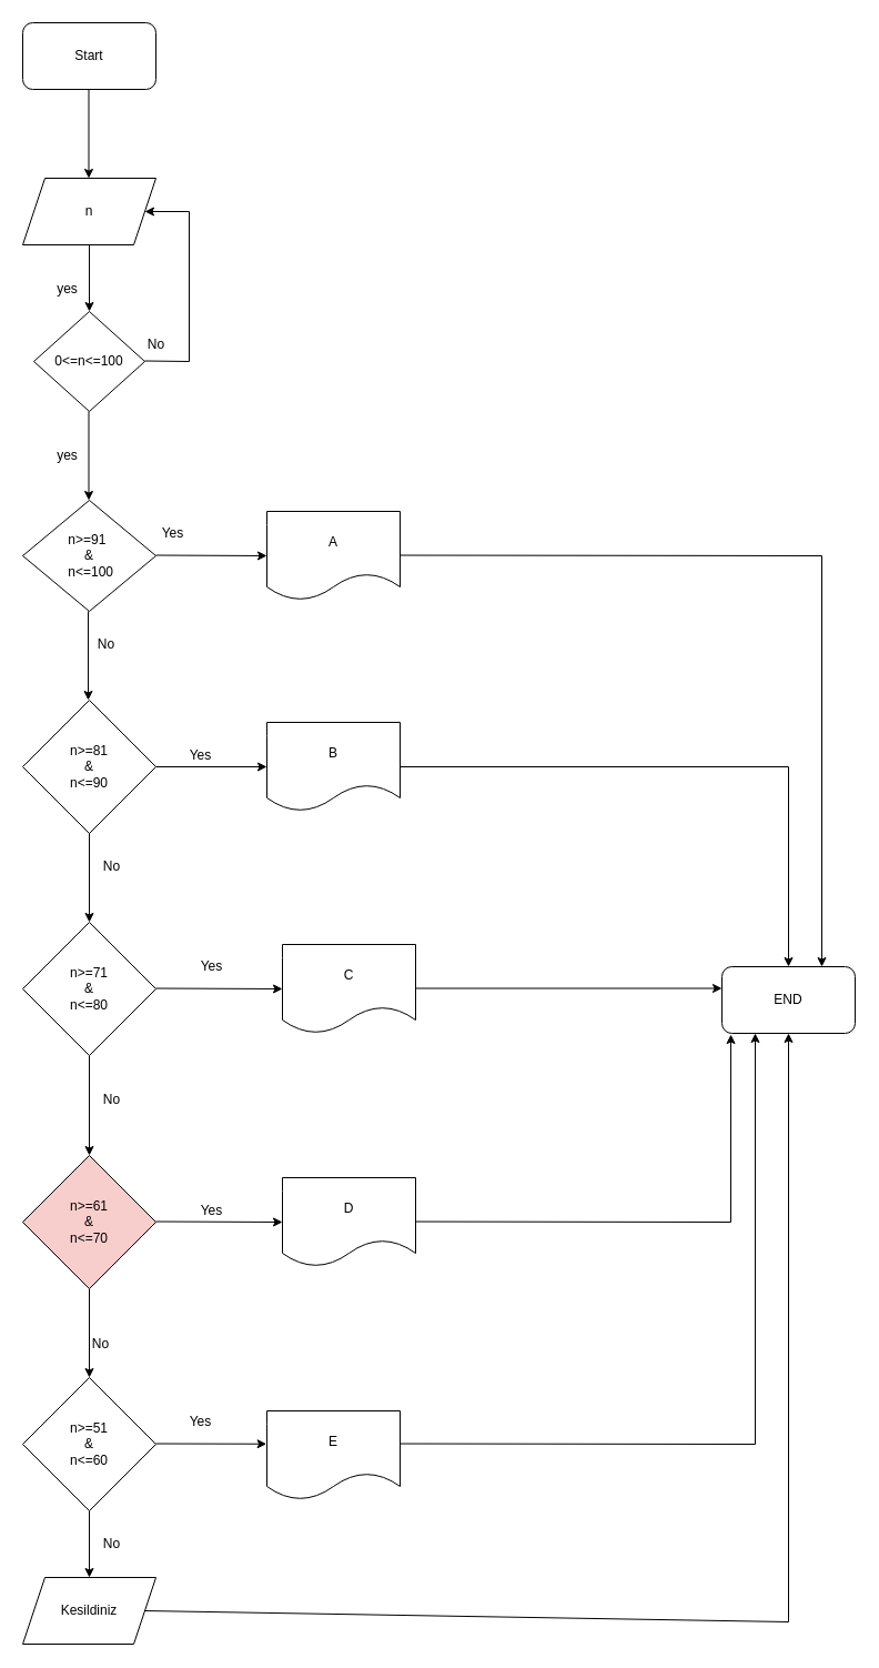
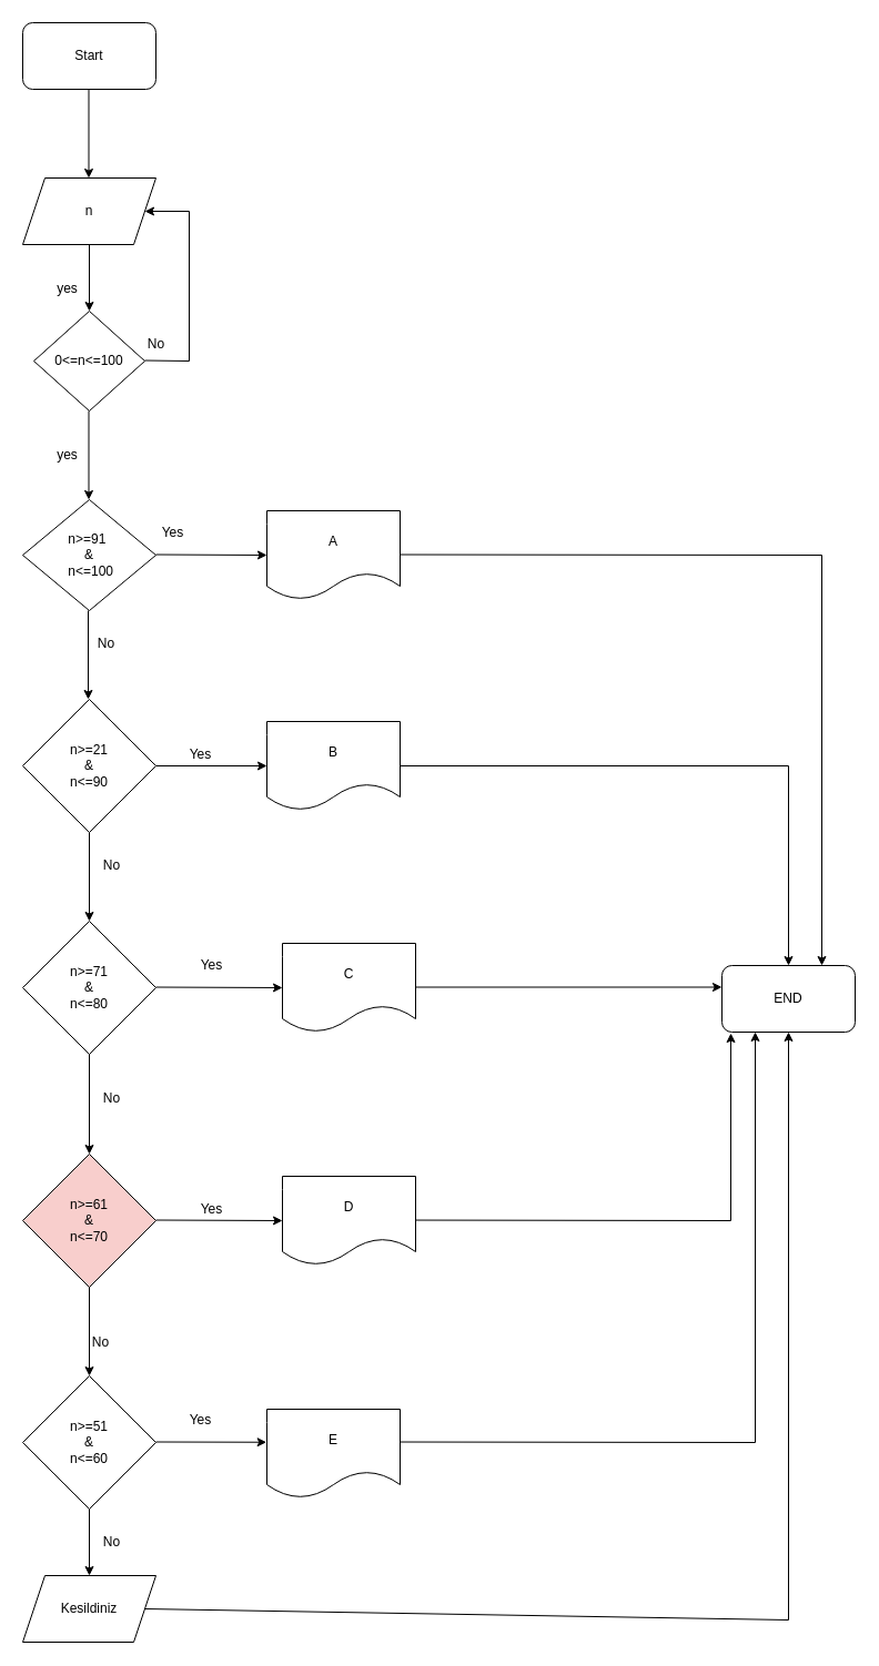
  <mxCell id="0" />
  <mxCell id="1" parent="0" />
  <mxCell id="2" value="Start" style="rounded=1;whiteSpace=wrap;html=1;" parent="1" vertex="1"><mxGeometry x="20" y="20" width="120" height="60" as="geometry" /></mxCell>
  <mxCell id="3" value="" style="endArrow=classic;html=1;rounded=0;" parent="1" edge="1"><mxGeometry width="50" height="50" relative="1" as="geometry"><mxPoint x="79.5" y="80" as="sourcePoint" /><mxPoint x="79.5" y="160" as="targetPoint" /></mxGeometry></mxCell>
  <mxCell id="4" value="n" style="shape=parallelogram;perimeter=parallelogramPerimeter;whiteSpace=wrap;html=1;fixedSize=1;" parent="1" vertex="1"><mxGeometry x="20" y="160" width="120" height="60" as="geometry" /></mxCell>
  <mxCell id="5" value="0&amp;lt;=n&amp;lt;=100" style="rhombus;whiteSpace=wrap;html=1;" parent="1" vertex="1"><mxGeometry x="30" y="280" width="100" height="90" as="geometry" /></mxCell>
  <mxCell id="6" value="" style="endArrow=classic;html=1;rounded=0;exitX=0.5;exitY=1;exitDx=0;exitDy=0;entryX=0.5;entryY=0;entryDx=0;entryDy=0;" parent="1" source="4" target="5" edge="1"><mxGeometry width="50" height="50" relative="1" as="geometry"><mxPoint x="100" y="280" as="sourcePoint" /><mxPoint x="170" y="280" as="targetPoint" /></mxGeometry></mxCell>
  <mxCell id="7" value="" style="endArrow=classic;html=1;rounded=0;" parent="1" target="4" edge="1"><mxGeometry width="50" height="50" relative="1" as="geometry"><mxPoint x="130" y="324.5" as="sourcePoint" /><mxPoint x="170" y="180" as="targetPoint" /><Array as="points"><mxPoint x="170" y="325" /><mxPoint x="170" y="190" /></Array></mxGeometry></mxCell>
  <mxCell id="8" value="" style="endArrow=classic;html=1;rounded=0;elbow=vertical;" parent="1" edge="1"><mxGeometry width="50" height="50" relative="1" as="geometry"><mxPoint x="79.5" y="370" as="sourcePoint" /><mxPoint x="79.5" y="450" as="targetPoint" /><Array as="points" /></mxGeometry></mxCell>
  <mxCell id="9" value="n&amp;gt;=91&amp;nbsp;&lt;br&gt;&amp;amp;&lt;br&gt;&amp;nbsp;n&amp;lt;=100" style="rhombus;whiteSpace=wrap;html=1;" parent="1" vertex="1"><mxGeometry x="20" y="450" width="120" height="100" as="geometry" /></mxCell>
  <mxCell id="10" value="No" style="text;html=1;align=center;verticalAlign=middle;resizable=0;points=[];autosize=1;strokeColor=none;fillColor=none;" parent="1" vertex="1"><mxGeometry x="125" y="300" width="30" height="20" as="geometry" /></mxCell>
  <mxCell id="11" value="" style="endArrow=classic;html=1;rounded=0;elbow=vertical;entryX=0;entryY=0.5;entryDx=0;entryDy=0;" parent="1" target="43" edge="1"><mxGeometry width="50" height="50" relative="1" as="geometry"><mxPoint x="140" y="499.5" as="sourcePoint" /><mxPoint x="250" y="500" as="targetPoint" /></mxGeometry></mxCell>
  <mxCell id="12" value="Yes" style="text;html=1;align=center;verticalAlign=middle;resizable=0;points=[];autosize=1;strokeColor=none;fillColor=none;" parent="1" vertex="1"><mxGeometry x="140" y="470" width="30" height="20" as="geometry" /></mxCell>
  <mxCell id="13" value="" style="endArrow=classic;html=1;rounded=0;elbow=vertical;" parent="1" edge="1"><mxGeometry width="50" height="50" relative="1" as="geometry"><mxPoint x="79" y="550" as="sourcePoint" /><mxPoint x="79" y="630" as="targetPoint" /><Array as="points" /></mxGeometry></mxCell>
- <mxCell id="14" value="n&amp;gt;=81&lt;br&gt;&amp;amp;&lt;br&gt;n&amp;lt;=90" style="rhombus;whiteSpace=wrap;html=1;" parent="1" vertex="1"><mxGeometry x="20" y="630" width="120" height="120" as="geometry" /></mxCell>
+ <mxCell id="14" value="n&amp;gt;=21&lt;br&gt;&amp;amp;&lt;br&gt;n&amp;lt;=90" style="rhombus;whiteSpace=wrap;html=1;" parent="1" vertex="1"><mxGeometry x="20" y="630" width="120" height="120" as="geometry" /></mxCell>
  <mxCell id="15" value="No" style="text;html=1;align=center;verticalAlign=middle;resizable=0;points=[];autosize=1;strokeColor=none;fillColor=none;" parent="1" vertex="1"><mxGeometry x="80" y="570" width="30" height="20" as="geometry" /></mxCell>
  <mxCell id="16" value="n&amp;gt;=71&lt;br&gt;&amp;amp;&lt;br&gt;n&amp;lt;=80" style="rhombus;whiteSpace=wrap;html=1;" parent="1" vertex="1"><mxGeometry x="20" y="830" width="120" height="120" as="geometry" /></mxCell>
  <mxCell id="17" value="n&amp;gt;=61&lt;br&gt;&amp;amp;&lt;br&gt;n&amp;lt;=70" style="rhombus;whiteSpace=wrap;html=1;fillColor=#f8cecc;" parent="1" vertex="1"><mxGeometry x="20" y="1040" width="120" height="120" as="geometry" /></mxCell>
  <mxCell id="18" value="&lt;span&gt;n&amp;gt;=51&lt;/span&gt;&lt;br&gt;&lt;span&gt;&amp;amp;&lt;/span&gt;&lt;br&gt;&lt;span&gt;n&amp;lt;=60&lt;/span&gt;" style="rhombus;whiteSpace=wrap;html=1;" parent="1" vertex="1"><mxGeometry x="20" y="1240" width="120" height="120" as="geometry" /></mxCell>
  <mxCell id="19" value="" style="endArrow=classic;html=1;rounded=0;elbow=vertical;exitX=0.5;exitY=1;exitDx=0;exitDy=0;entryX=0.5;entryY=0;entryDx=0;entryDy=0;" parent="1" source="14" target="16" edge="1"><mxGeometry width="50" height="50" relative="1" as="geometry"><mxPoint x="80" y="770" as="sourcePoint" /><mxPoint x="60" y="790" as="targetPoint" /></mxGeometry></mxCell>
  <mxCell id="20" value="" style="endArrow=classic;html=1;rounded=0;elbow=vertical;entryX=0.5;entryY=0;entryDx=0;entryDy=0;exitX=0.5;exitY=1;exitDx=0;exitDy=0;" parent="1" source="16" target="17" edge="1"><mxGeometry width="50" height="50" relative="1" as="geometry"><mxPoint x="30" y="1030" as="sourcePoint" /><mxPoint x="80" y="980" as="targetPoint" /></mxGeometry></mxCell>
  <mxCell id="21" value="" style="endArrow=classic;html=1;rounded=0;elbow=vertical;exitX=0.5;exitY=1;exitDx=0;exitDy=0;entryX=0.5;entryY=0;entryDx=0;entryDy=0;" parent="1" source="17" target="18" edge="1"><mxGeometry width="50" height="50" relative="1" as="geometry"><mxPoint x="80" y="1240" as="sourcePoint" /><mxPoint x="130" y="1190" as="targetPoint" /></mxGeometry></mxCell>
  <mxCell id="22" value="" style="endArrow=classic;html=1;rounded=0;elbow=vertical;entryX=0;entryY=0.5;entryDx=0;entryDy=0;" parent="1" target="44" edge="1"><mxGeometry width="50" height="50" relative="1" as="geometry"><mxPoint x="140" y="690" as="sourcePoint" /><mxPoint x="250" y="690" as="targetPoint" /></mxGeometry></mxCell>
  <mxCell id="23" value="" style="endArrow=classic;html=1;rounded=0;elbow=vertical;entryX=0;entryY=0.5;entryDx=0;entryDy=0;" parent="1" target="45" edge="1"><mxGeometry width="50" height="50" relative="1" as="geometry"><mxPoint x="140" y="889.5" as="sourcePoint" /><mxPoint x="250" y="889.5" as="targetPoint" /></mxGeometry></mxCell>
  <mxCell id="24" value="" style="endArrow=classic;html=1;rounded=0;elbow=vertical;entryX=0;entryY=0.5;entryDx=0;entryDy=0;" parent="1" target="46" edge="1"><mxGeometry width="50" height="50" relative="1" as="geometry"><mxPoint x="140" y="1099.5" as="sourcePoint" /><mxPoint x="250" y="1099.5" as="targetPoint" /></mxGeometry></mxCell>
  <mxCell id="25" value="" style="endArrow=classic;html=1;rounded=0;elbow=vertical;entryX=-0.003;entryY=0.372;entryDx=0;entryDy=0;entryPerimeter=0;" parent="1" target="47" edge="1"><mxGeometry width="50" height="50" relative="1" as="geometry"><mxPoint x="140" y="1299.5" as="sourcePoint" /><mxPoint x="230" y="1300" as="targetPoint" /></mxGeometry></mxCell>
  <mxCell id="26" value="No" style="text;html=1;align=center;verticalAlign=middle;resizable=0;points=[];autosize=1;strokeColor=none;fillColor=none;" parent="1" vertex="1"><mxGeometry x="85" y="770" width="30" height="20" as="geometry" /></mxCell>
  <mxCell id="27" value="No" style="text;html=1;align=center;verticalAlign=middle;resizable=0;points=[];autosize=1;strokeColor=none;fillColor=none;" parent="1" vertex="1"><mxGeometry x="85" y="980" width="30" height="20" as="geometry" /></mxCell>
  <mxCell id="28" value="No" style="text;html=1;align=center;verticalAlign=middle;resizable=0;points=[];autosize=1;strokeColor=none;fillColor=none;" parent="1" vertex="1"><mxGeometry x="75" y="1200" width="30" height="20" as="geometry" /></mxCell>
  <mxCell id="29" value="&lt;span&gt;Kesildiniz&lt;/span&gt;" style="shape=parallelogram;perimeter=parallelogramPerimeter;whiteSpace=wrap;html=1;fixedSize=1;" parent="1" vertex="1"><mxGeometry x="20" y="1420" width="120" height="60" as="geometry" /></mxCell>
  <mxCell id="30" value="" style="endArrow=classic;html=1;rounded=0;elbow=vertical;exitX=0.5;exitY=1;exitDx=0;exitDy=0;entryX=0.5;entryY=0;entryDx=0;entryDy=0;" parent="1" source="18" target="29" edge="1"><mxGeometry width="50" height="50" relative="1" as="geometry"><mxPoint x="85" y="1410" as="sourcePoint" /><mxPoint x="135" y="1360" as="targetPoint" /></mxGeometry></mxCell>
  <mxCell id="31" value="Yes" style="text;html=1;align=center;verticalAlign=middle;resizable=0;points=[];autosize=1;strokeColor=none;fillColor=none;" parent="1" vertex="1"><mxGeometry x="165" y="670" width="30" height="20" as="geometry" /></mxCell>
  <mxCell id="32" value="Yes" style="text;html=1;align=center;verticalAlign=middle;resizable=0;points=[];autosize=1;strokeColor=none;fillColor=none;" parent="1" vertex="1"><mxGeometry x="175" y="860" width="30" height="20" as="geometry" /></mxCell>
  <mxCell id="33" value="Yes" style="text;html=1;align=center;verticalAlign=middle;resizable=0;points=[];autosize=1;strokeColor=none;fillColor=none;" parent="1" vertex="1"><mxGeometry x="175" y="1080" width="30" height="20" as="geometry" /></mxCell>
  <mxCell id="34" value="Yes" style="text;html=1;align=center;verticalAlign=middle;resizable=0;points=[];autosize=1;strokeColor=none;fillColor=none;" parent="1" vertex="1"><mxGeometry x="165" y="1270" width="30" height="20" as="geometry" /></mxCell>
  <mxCell id="35" value="No" style="text;html=1;align=center;verticalAlign=middle;resizable=0;points=[];autosize=1;strokeColor=none;fillColor=none;" parent="1" vertex="1"><mxGeometry x="85" y="1380" width="30" height="20" as="geometry" /></mxCell>
  <mxCell id="36" value="" style="endArrow=classic;html=1;rounded=0;elbow=vertical;exitX=1;exitY=0.5;exitDx=0;exitDy=0;" parent="1" edge="1"><mxGeometry width="50" height="50" relative="1" as="geometry"><mxPoint x="350" y="889.5" as="sourcePoint" /><mxPoint x="650" y="889.5" as="targetPoint" /></mxGeometry></mxCell>
  <mxCell id="37" value="" style="endArrow=classic;html=1;rounded=0;elbow=vertical;exitX=1;exitY=0.5;exitDx=0;exitDy=0;entryX=0.75;entryY=0;entryDx=0;entryDy=0;" parent="1" target="41" edge="1"><mxGeometry width="50" height="50" relative="1" as="geometry"><mxPoint x="350" y="499.5" as="sourcePoint" /><mxPoint x="650" y="499.5" as="targetPoint" /><Array as="points"><mxPoint x="740" y="500" /></Array></mxGeometry></mxCell>
  <mxCell id="38" value="" style="endArrow=classic;html=1;rounded=0;elbow=vertical;exitX=1;exitY=0.5;exitDx=0;exitDy=0;" parent="1" target="41" edge="1"><mxGeometry width="50" height="50" relative="1" as="geometry"><mxPoint x="350" y="690" as="sourcePoint" /><mxPoint x="650" y="690" as="targetPoint" /><Array as="points"><mxPoint x="710" y="690" /></Array></mxGeometry></mxCell>
  <mxCell id="39" value="" style="endArrow=classic;html=1;rounded=0;elbow=vertical;exitX=1;exitY=0.5;exitDx=0;exitDy=0;entryX=0.067;entryY=1.017;entryDx=0;entryDy=0;entryPerimeter=0;" parent="1" target="41" edge="1"><mxGeometry width="50" height="50" relative="1" as="geometry"><mxPoint x="350" y="1099.5" as="sourcePoint" /><mxPoint x="650" y="1099.5" as="targetPoint" /><Array as="points"><mxPoint x="658" y="1100" /></Array></mxGeometry></mxCell>
  <mxCell id="40" value="" style="endArrow=classic;html=1;rounded=0;elbow=vertical;exitX=1;exitY=0.5;exitDx=0;exitDy=0;entryX=0.25;entryY=1;entryDx=0;entryDy=0;" parent="1" target="41" edge="1"><mxGeometry width="50" height="50" relative="1" as="geometry"><mxPoint x="350" y="1299.5" as="sourcePoint" /><mxPoint x="650" y="1299.5" as="targetPoint" /><Array as="points"><mxPoint x="680" y="1300" /></Array></mxGeometry></mxCell>
  <mxCell id="41" value="END" style="rounded=1;whiteSpace=wrap;html=1;" parent="1" vertex="1"><mxGeometry x="650" y="870" width="120" height="60" as="geometry" /></mxCell>
  <mxCell id="42" value="" style="endArrow=classic;html=1;rounded=0;elbow=vertical;exitX=1;exitY=0.5;exitDx=0;exitDy=0;entryX=0.5;entryY=1;entryDx=0;entryDy=0;" parent="1" source="29" target="41" edge="1"><mxGeometry width="50" height="50" relative="1" as="geometry"><mxPoint x="175" y="1460" as="sourcePoint" /><mxPoint x="690" y="1080" as="targetPoint" /><Array as="points"><mxPoint x="710" y="1460" /></Array></mxGeometry></mxCell>
  <mxCell id="43" value="A" style="shape=document;whiteSpace=wrap;html=1;boundedLbl=1;" parent="1" vertex="1"><mxGeometry x="240" y="460" width="120" height="80" as="geometry" /></mxCell>
  <mxCell id="44" value="B" style="shape=document;whiteSpace=wrap;html=1;boundedLbl=1;" parent="1" vertex="1"><mxGeometry x="240" y="650" width="120" height="80" as="geometry" /></mxCell>
  <mxCell id="45" value="C" style="shape=document;whiteSpace=wrap;html=1;boundedLbl=1;" parent="1" vertex="1"><mxGeometry x="254" y="850" width="120" height="80" as="geometry" /></mxCell>
  <mxCell id="46" value="D" style="shape=document;whiteSpace=wrap;html=1;boundedLbl=1;" parent="1" vertex="1"><mxGeometry x="254" y="1060" width="120" height="80" as="geometry" /></mxCell>
  <mxCell id="47" value="E" style="shape=document;whiteSpace=wrap;html=1;boundedLbl=1;" parent="1" vertex="1"><mxGeometry x="240" y="1270" width="120" height="80" as="geometry" /></mxCell>
  <mxCell id="48" value="yes" style="text;html=1;align=center;verticalAlign=middle;resizable=0;points=[];autosize=1;strokeColor=none;fillColor=none;" parent="1" vertex="1"><mxGeometry x="45" y="250" width="30" height="20" as="geometry" /></mxCell>
  <mxCell id="49" value="yes" style="text;html=1;align=center;verticalAlign=middle;resizable=0;points=[];autosize=1;strokeColor=none;fillColor=none;" parent="1" vertex="1"><mxGeometry x="45" y="400" width="30" height="20" as="geometry" /></mxCell>
